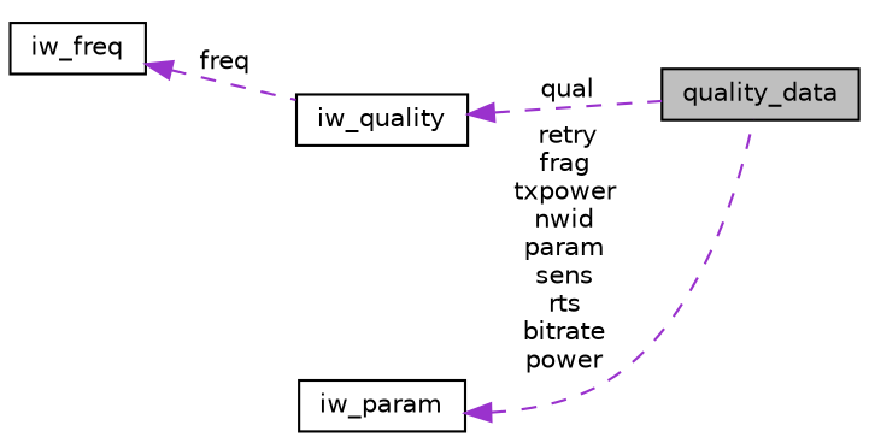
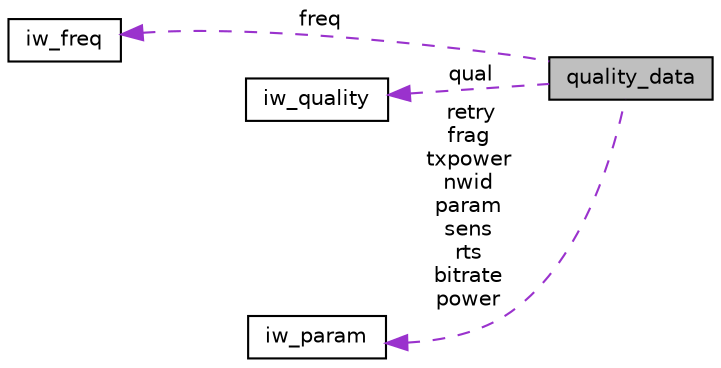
  digraph {
    rankdir=LR
    node [color=black fillcolor=white fontname=Helvetica fontsize=10 shape=record style=filled]
    edge [color=darkorchid3 dir=back fontname=Helvetica fontsize=10 labelfontname=Helvetica labelfontsize=10 style=dashed]
    n1 [fillcolor=grey75 fontcolor=black height=0.2 label=quality_data width=0.4]
    n2 [height=0.2 label=iw_quality width=0.4]
    n3 [height=0.2 label=iw_param width=0.4]
    n4 [height=0.2 label=iw_freq width=0.4]
    n2 -> n1 [label=" qual"]
    n3 -> n1 [label=" retry\nfrag\ntxpower\nnwid\nparam\nsens\nrts\nbitrate\npower"]
-   n4 -> n2 [label=" freq"]
+   n4 -> n1 [label=" freq"]
  }
